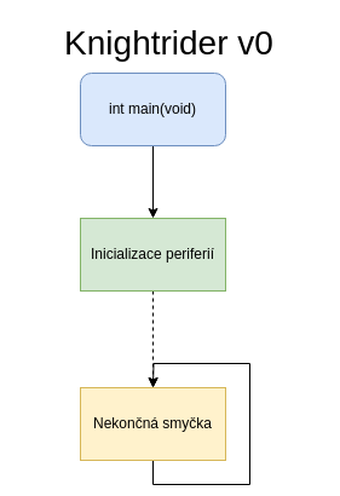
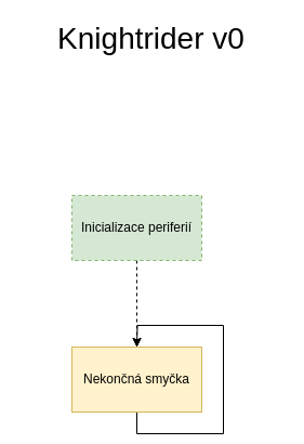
  <mxCell id="0" />
  <mxCell id="1" parent="0" />
- <mxCell id="2" value="" style="edgeStyle=orthogonalEdgeStyle;rounded=0;orthogonalLoop=1;jettySize=auto;html=1;entryX=0.5;entryY=0;entryDx=0;entryDy=0;" parent="1" source="3" target="6" edge="1"><mxGeometry relative="1" as="geometry"><mxPoint x="126" y="180" as="targetPoint" /></mxGeometry></mxCell>
- <mxCell id="3" value="int main(void)" style="rounded=1;whiteSpace=wrap;html=1;fillColor=#dae8fc;strokeColor=#6c8ebf;" parent="1" vertex="1"><mxGeometry x="66" y="60" width="120" height="60" as="geometry" /></mxCell>
  <mxCell id="4" value="&lt;font style=&quot;font-size: 28px;&quot;&gt;Knightrider v0&lt;/font&gt;" style="text;html=1;align=center;verticalAlign=middle;whiteSpace=wrap;rounded=0;strokeWidth=4;fillColor=none;strokeColor=none;" parent="1" vertex="1"><mxGeometry x="20" y="20" width="239" height="30" as="geometry" /></mxCell>
  <mxCell id="5" value="" style="edgeStyle=orthogonalEdgeStyle;rounded=0;orthogonalLoop=1;jettySize=auto;html=1;dashed=1;" edge="1" parent="1" source="6" target="8"><mxGeometry relative="1" as="geometry" /></mxCell>
- <mxCell id="6" value="Inicializace periferií" style="rounded=0;whiteSpace=wrap;html=1;fillColor=#d5e8d4;strokeColor=#82b366;" vertex="1" parent="1"><mxGeometry x="66" y="180" width="120" height="60" as="geometry" /></mxCell>
+ <mxCell id="6" value="Inicializace periferií" style="rounded=0;whiteSpace=wrap;html=1;fillColor=#d5e8d4;strokeColor=#82b366;dashed=1;" vertex="1" parent="1"><mxGeometry x="66" y="180" width="120" height="60" as="geometry" /></mxCell>
  <mxCell id="7" style="edgeStyle=orthogonalEdgeStyle;rounded=0;orthogonalLoop=1;jettySize=auto;html=1;exitX=0.5;exitY=1;exitDx=0;exitDy=0;" edge="1" parent="1" source="8"><mxGeometry relative="1" as="geometry"><mxPoint x="126" y="320" as="targetPoint" /></mxGeometry></mxCell>
  <mxCell id="8" value="Nekončná smyčka" style="rounded=0;whiteSpace=wrap;html=1;fillColor=#fff2cc;strokeColor=#d6b656;" vertex="1" parent="1"><mxGeometry x="66" y="320" width="120" height="60" as="geometry" /></mxCell>
